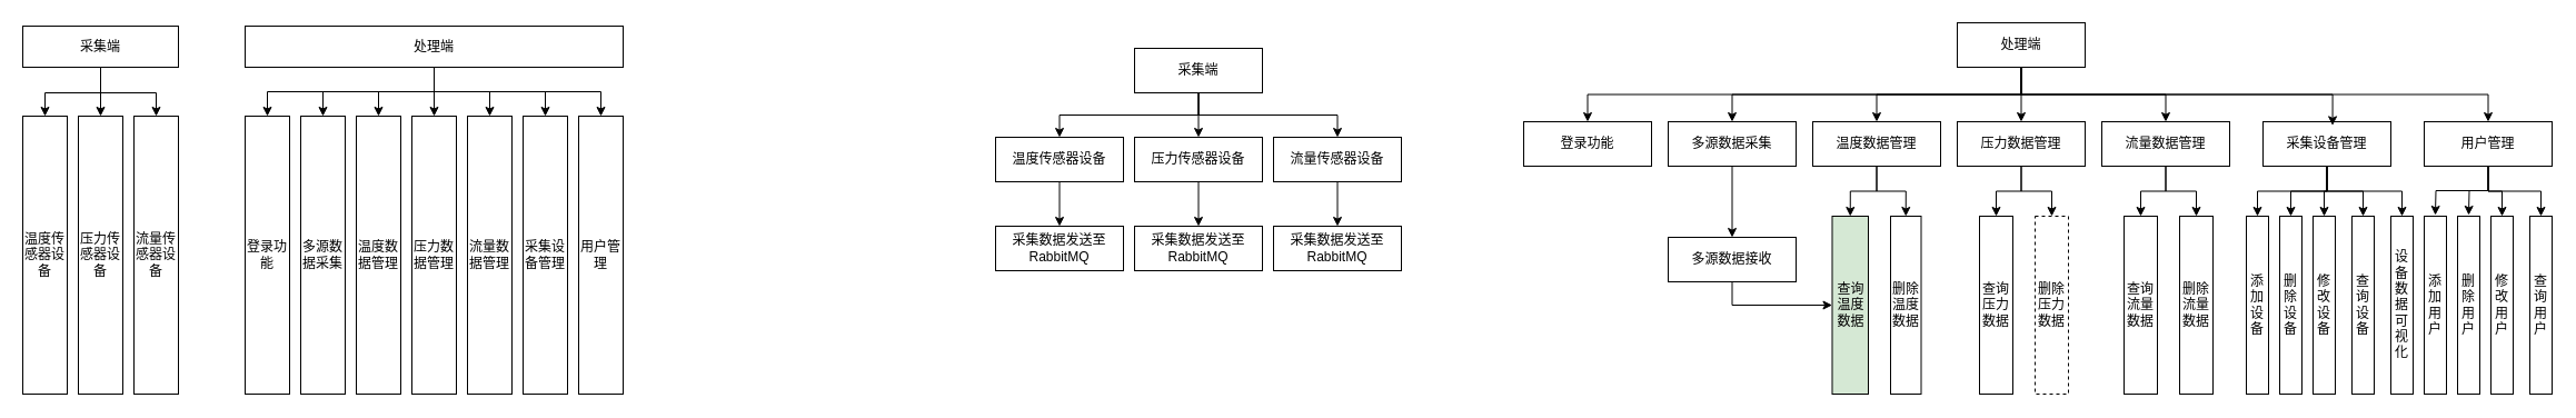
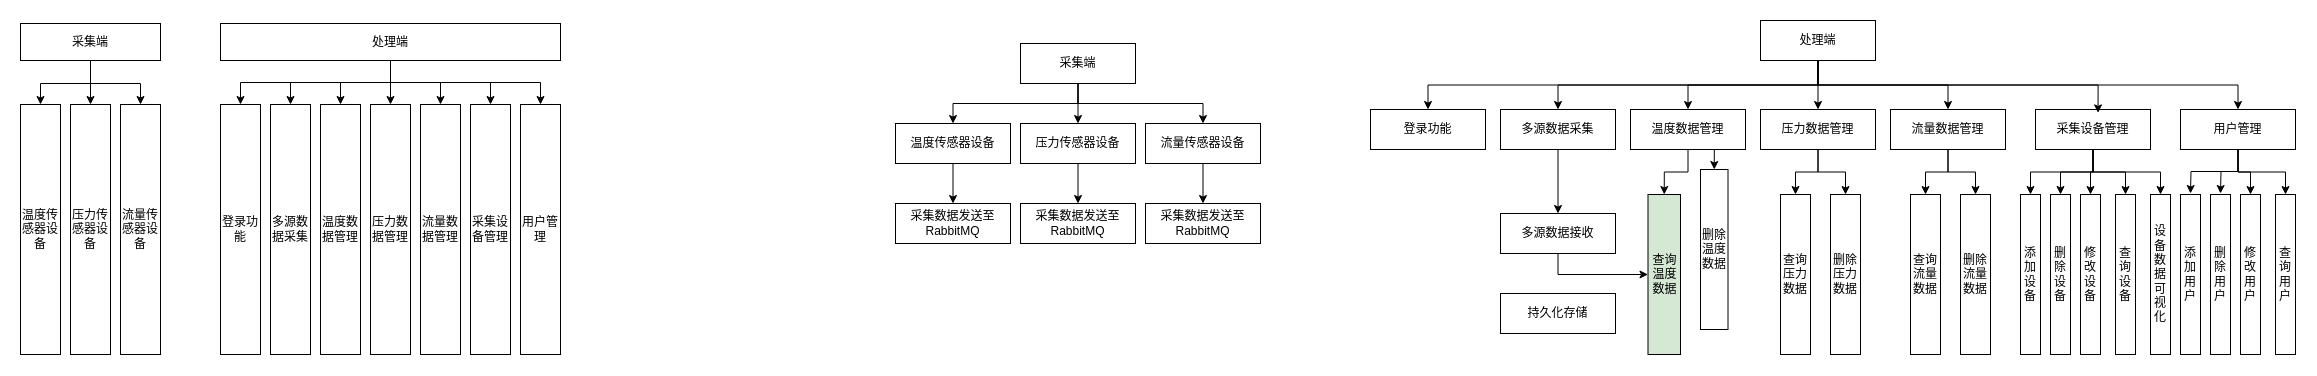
  <mxCell id="0" />
  <mxCell id="1" parent="0" />
  <mxCell id="2" value="登录功能" style="rounded=0;whiteSpace=wrap;html=1;" vertex="1" parent="1"><mxGeometry x="220" y="104" width="40" height="250" as="geometry" /></mxCell>
  <mxCell id="3" value="多源数据采集" style="rounded=0;whiteSpace=wrap;html=1;" vertex="1" parent="1"><mxGeometry x="270" y="104" width="40" height="250" as="geometry" /></mxCell>
  <mxCell id="4" value="温度数据管理" style="rounded=0;whiteSpace=wrap;html=1;" vertex="1" parent="1"><mxGeometry x="320" y="104" width="40" height="250" as="geometry" /></mxCell>
  <mxCell id="5" value="压力数据管理" style="rounded=0;whiteSpace=wrap;html=1;" vertex="1" parent="1"><mxGeometry x="370" y="104" width="40" height="250" as="geometry" /></mxCell>
  <mxCell id="6" value="流量数据管理" style="rounded=0;whiteSpace=wrap;html=1;" vertex="1" parent="1"><mxGeometry x="420" y="104" width="40" height="250" as="geometry" /></mxCell>
  <mxCell id="7" value="采集设备管理" style="rounded=0;whiteSpace=wrap;html=1;" vertex="1" parent="1"><mxGeometry x="470" y="104" width="40" height="250" as="geometry" /></mxCell>
  <mxCell id="8" value="用户管理" style="rounded=0;whiteSpace=wrap;html=1;" vertex="1" parent="1"><mxGeometry x="520" y="104" width="40" height="250" as="geometry" /></mxCell>
  <mxCell id="9" value="温度传感器设备" style="rounded=0;whiteSpace=wrap;html=1;" vertex="1" parent="1"><mxGeometry x="20" y="104" width="40" height="250" as="geometry" /></mxCell>
  <mxCell id="10" value="压力传感器设备" style="rounded=0;whiteSpace=wrap;html=1;" vertex="1" parent="1"><mxGeometry x="70" y="104" width="40" height="250" as="geometry" /></mxCell>
  <mxCell id="11" value="流量传感器设备" style="rounded=0;whiteSpace=wrap;html=1;" vertex="1" parent="1"><mxGeometry x="120" y="104" width="40" height="250" as="geometry" /></mxCell>
  <mxCell id="12" style="edgeStyle=orthogonalEdgeStyle;rounded=0;orthogonalLoop=1;jettySize=auto;html=1;exitX=0.5;exitY=1;exitDx=0;exitDy=0;entryX=0.5;entryY=0;entryDx=0;entryDy=0;" edge="1" parent="1" source="15" target="9"><mxGeometry relative="1" as="geometry"><Array as="points"><mxPoint x="90" y="83" /><mxPoint x="40" y="83" /></Array></mxGeometry></mxCell>
  <mxCell id="13" style="edgeStyle=orthogonalEdgeStyle;rounded=0;orthogonalLoop=1;jettySize=auto;html=1;exitX=0.5;exitY=1;exitDx=0;exitDy=0;" edge="1" parent="1" source="15" target="10"><mxGeometry relative="1" as="geometry" /></mxCell>
  <mxCell id="14" style="edgeStyle=orthogonalEdgeStyle;rounded=0;orthogonalLoop=1;jettySize=auto;html=1;exitX=0.5;exitY=1;exitDx=0;exitDy=0;" edge="1" parent="1" source="15" target="11"><mxGeometry relative="1" as="geometry"><Array as="points"><mxPoint x="90" y="83" /><mxPoint x="140" y="83" /></Array></mxGeometry></mxCell>
  <mxCell id="15" value="采集端" style="rounded=0;whiteSpace=wrap;html=1;" vertex="1" parent="1"><mxGeometry x="20" y="23" width="140" height="37" as="geometry" /></mxCell>
  <mxCell id="16" style="edgeStyle=orthogonalEdgeStyle;rounded=0;orthogonalLoop=1;jettySize=auto;html=1;exitX=0.5;exitY=1;exitDx=0;exitDy=0;entryX=0.5;entryY=0;entryDx=0;entryDy=0;" edge="1" parent="1" source="23" target="2"><mxGeometry relative="1" as="geometry" /></mxCell>
  <mxCell id="17" style="edgeStyle=orthogonalEdgeStyle;rounded=0;orthogonalLoop=1;jettySize=auto;html=1;exitX=0.5;exitY=1;exitDx=0;exitDy=0;entryX=0.5;entryY=0;entryDx=0;entryDy=0;" edge="1" parent="1" source="23" target="3"><mxGeometry relative="1" as="geometry" /></mxCell>
  <mxCell id="18" style="edgeStyle=orthogonalEdgeStyle;rounded=0;orthogonalLoop=1;jettySize=auto;html=1;exitX=0.5;exitY=1;exitDx=0;exitDy=0;entryX=0.5;entryY=0;entryDx=0;entryDy=0;" edge="1" parent="1" source="23" target="4"><mxGeometry relative="1" as="geometry" /></mxCell>
  <mxCell id="19" style="edgeStyle=orthogonalEdgeStyle;rounded=0;orthogonalLoop=1;jettySize=auto;html=1;exitX=0.5;exitY=1;exitDx=0;exitDy=0;entryX=0.5;entryY=0;entryDx=0;entryDy=0;" edge="1" parent="1" source="23" target="5"><mxGeometry relative="1" as="geometry" /></mxCell>
  <mxCell id="20" style="edgeStyle=orthogonalEdgeStyle;rounded=0;orthogonalLoop=1;jettySize=auto;html=1;exitX=0.5;exitY=1;exitDx=0;exitDy=0;entryX=0.5;entryY=0;entryDx=0;entryDy=0;" edge="1" parent="1" source="23" target="6"><mxGeometry relative="1" as="geometry" /></mxCell>
  <mxCell id="21" style="edgeStyle=orthogonalEdgeStyle;rounded=0;orthogonalLoop=1;jettySize=auto;html=1;exitX=0.5;exitY=1;exitDx=0;exitDy=0;entryX=0.5;entryY=0;entryDx=0;entryDy=0;" edge="1" parent="1" source="23" target="7"><mxGeometry relative="1" as="geometry" /></mxCell>
  <mxCell id="22" style="edgeStyle=orthogonalEdgeStyle;rounded=0;orthogonalLoop=1;jettySize=auto;html=1;exitX=0.5;exitY=1;exitDx=0;exitDy=0;entryX=0.5;entryY=0;entryDx=0;entryDy=0;" edge="1" parent="1" source="23" target="8"><mxGeometry relative="1" as="geometry" /></mxCell>
  <mxCell id="23" value="处理端" style="rounded=0;whiteSpace=wrap;html=1;" vertex="1" parent="1"><mxGeometry x="220" y="23" width="340" height="37" as="geometry" /></mxCell>
  <mxCell id="24" style="edgeStyle=orthogonalEdgeStyle;rounded=0;orthogonalLoop=1;jettySize=auto;html=1;exitX=0.5;exitY=1;exitDx=0;exitDy=0;entryX=0.5;entryY=0;entryDx=0;entryDy=0;" edge="1" parent="1" source="25" target="34"><mxGeometry relative="1" as="geometry" /></mxCell>
  <mxCell id="25" value="温度传感器设备" style="rounded=0;whiteSpace=wrap;html=1;" vertex="1" parent="1"><mxGeometry x="895" y="123" width="115" height="40" as="geometry" /></mxCell>
  <mxCell id="26" style="edgeStyle=orthogonalEdgeStyle;rounded=0;orthogonalLoop=1;jettySize=auto;html=1;exitX=0.5;exitY=1;exitDx=0;exitDy=0;entryX=0.5;entryY=0;entryDx=0;entryDy=0;" edge="1" parent="1" source="27" target="35"><mxGeometry relative="1" as="geometry" /></mxCell>
  <mxCell id="27" value="压力传感器设备" style="rounded=0;whiteSpace=wrap;html=1;" vertex="1" parent="1"><mxGeometry x="1020" y="123" width="115" height="40" as="geometry" /></mxCell>
  <mxCell id="28" style="edgeStyle=orthogonalEdgeStyle;rounded=0;orthogonalLoop=1;jettySize=auto;html=1;exitX=0.5;exitY=1;exitDx=0;exitDy=0;entryX=0.5;entryY=0;entryDx=0;entryDy=0;" edge="1" parent="1" source="29" target="36"><mxGeometry relative="1" as="geometry" /></mxCell>
  <mxCell id="29" value="流量传感器设备" style="rounded=0;whiteSpace=wrap;html=1;" vertex="1" parent="1"><mxGeometry x="1145" y="123" width="115" height="40" as="geometry" /></mxCell>
  <mxCell id="30" style="edgeStyle=orthogonalEdgeStyle;rounded=0;orthogonalLoop=1;jettySize=auto;html=1;exitX=0.5;exitY=1;exitDx=0;exitDy=0;entryX=0.5;entryY=0;entryDx=0;entryDy=0;" edge="1" parent="1" source="33" target="27"><mxGeometry relative="1" as="geometry" /></mxCell>
  <mxCell id="31" style="edgeStyle=orthogonalEdgeStyle;rounded=0;orthogonalLoop=1;jettySize=auto;html=1;exitX=0.5;exitY=1;exitDx=0;exitDy=0;entryX=0.5;entryY=0;entryDx=0;entryDy=0;" edge="1" parent="1" source="33" target="25"><mxGeometry relative="1" as="geometry" /></mxCell>
  <mxCell id="32" style="edgeStyle=orthogonalEdgeStyle;rounded=0;orthogonalLoop=1;jettySize=auto;html=1;exitX=0.5;exitY=1;exitDx=0;exitDy=0;entryX=0.5;entryY=0;entryDx=0;entryDy=0;" edge="1" parent="1" source="33" target="29"><mxGeometry relative="1" as="geometry" /></mxCell>
  <mxCell id="33" value="采集端" style="rounded=0;whiteSpace=wrap;html=1;" vertex="1" parent="1"><mxGeometry x="1020" y="43" width="115" height="40" as="geometry" /></mxCell>
  <mxCell id="34" value="采集数据发送至RabbitMQ" style="rounded=0;whiteSpace=wrap;html=1;" vertex="1" parent="1"><mxGeometry x="895" y="203" width="115" height="40" as="geometry" /></mxCell>
  <mxCell id="35" value="采集数据发送至RabbitMQ" style="rounded=0;whiteSpace=wrap;html=1;" vertex="1" parent="1"><mxGeometry x="1020" y="203" width="115" height="40" as="geometry" /></mxCell>
  <mxCell id="36" value="采集数据发送至RabbitMQ" style="rounded=0;whiteSpace=wrap;html=1;" vertex="1" parent="1"><mxGeometry x="1145" y="203" width="115" height="40" as="geometry" /></mxCell>
  <mxCell id="37" style="edgeStyle=orthogonalEdgeStyle;rounded=0;orthogonalLoop=1;jettySize=auto;html=1;exitX=0.5;exitY=1;exitDx=0;exitDy=0;entryX=0.5;entryY=0;entryDx=0;entryDy=0;" edge="1" parent="1" source="43" target="46"><mxGeometry relative="1" as="geometry" /></mxCell>
  <mxCell id="38" style="edgeStyle=orthogonalEdgeStyle;rounded=0;orthogonalLoop=1;jettySize=auto;html=1;exitX=0.5;exitY=1;exitDx=0;exitDy=0;entryX=0.5;entryY=0;entryDx=0;entryDy=0;" edge="1" parent="1" source="43" target="44"><mxGeometry relative="1" as="geometry" /></mxCell>
  <mxCell id="39" style="edgeStyle=orthogonalEdgeStyle;rounded=0;orthogonalLoop=1;jettySize=auto;html=1;exitX=0.5;exitY=1;exitDx=0;exitDy=0;entryX=0.5;entryY=0;entryDx=0;entryDy=0;" edge="1" parent="1" source="43" target="49"><mxGeometry relative="1" as="geometry" /></mxCell>
  <mxCell id="40" style="edgeStyle=orthogonalEdgeStyle;rounded=0;orthogonalLoop=1;jettySize=auto;html=1;exitX=0.5;exitY=1;exitDx=0;exitDy=0;entryX=0.5;entryY=0;entryDx=0;entryDy=0;" edge="1" parent="1" source="43" target="52"><mxGeometry relative="1" as="geometry" /></mxCell>
  <mxCell id="41" style="edgeStyle=orthogonalEdgeStyle;rounded=0;orthogonalLoop=1;jettySize=auto;html=1;exitX=0.5;exitY=1;exitDx=0;exitDy=0;entryX=0.5;entryY=0;entryDx=0;entryDy=0;" edge="1" parent="1" source="43" target="55"><mxGeometry relative="1" as="geometry" /></mxCell>
  <mxCell id="42" style="edgeStyle=orthogonalEdgeStyle;rounded=0;orthogonalLoop=1;jettySize=auto;html=1;exitX=0.5;exitY=1;exitDx=0;exitDy=0;entryX=0.5;entryY=0;entryDx=0;entryDy=0;" edge="1" parent="1" source="43" target="66"><mxGeometry relative="1" as="geometry" /></mxCell>
  <mxCell id="43" value="处理端" style="rounded=0;whiteSpace=wrap;html=1;" vertex="1" parent="1"><mxGeometry x="1760" y="20" width="115" height="40" as="geometry" /></mxCell>
  <mxCell id="44" value="登录功能" style="rounded=0;whiteSpace=wrap;html=1;" vertex="1" parent="1"><mxGeometry x="1370" y="109" width="115" height="40" as="geometry" /></mxCell>
  <mxCell id="45" style="edgeStyle=orthogonalEdgeStyle;rounded=0;orthogonalLoop=1;jettySize=auto;html=1;exitX=0.5;exitY=1;exitDx=0;exitDy=0;" edge="1" parent="1" source="46" target="83"><mxGeometry relative="1" as="geometry" /></mxCell>
  <mxCell id="46" value="多源数据采集" style="rounded=0;whiteSpace=wrap;html=1;" vertex="1" parent="1"><mxGeometry x="1500" y="109" width="115" height="40" as="geometry" /></mxCell>
  <mxCell id="47" style="edgeStyle=orthogonalEdgeStyle;rounded=0;orthogonalLoop=1;jettySize=auto;html=1;exitX=0.5;exitY=1;exitDx=0;exitDy=0;entryX=0.5;entryY=0;entryDx=0;entryDy=0;" edge="1" parent="1" source="49" target="80"><mxGeometry relative="1" as="geometry" /></mxCell>
  <mxCell id="48" style="edgeStyle=orthogonalEdgeStyle;rounded=0;orthogonalLoop=1;jettySize=auto;html=1;exitX=0.5;exitY=1;exitDx=0;exitDy=0;entryX=0.5;entryY=0;entryDx=0;entryDy=0;" edge="1" parent="1" source="49" target="81"><mxGeometry relative="1" as="geometry" /></mxCell>
  <mxCell id="49" value="温度数据管理" style="rounded=0;whiteSpace=wrap;html=1;" vertex="1" parent="1"><mxGeometry x="1630" y="109" width="115" height="40" as="geometry" /></mxCell>
  <mxCell id="50" style="edgeStyle=orthogonalEdgeStyle;rounded=0;orthogonalLoop=1;jettySize=auto;html=1;exitX=0.5;exitY=1;exitDx=0;exitDy=0;entryX=0.5;entryY=0;entryDx=0;entryDy=0;" edge="1" parent="1" source="52" target="78"><mxGeometry relative="1" as="geometry" /></mxCell>
  <mxCell id="51" style="edgeStyle=orthogonalEdgeStyle;rounded=0;orthogonalLoop=1;jettySize=auto;html=1;exitX=0.5;exitY=1;exitDx=0;exitDy=0;entryX=0.5;entryY=0;entryDx=0;entryDy=0;" edge="1" parent="1" source="52" target="79"><mxGeometry relative="1" as="geometry" /></mxCell>
  <mxCell id="52" value="压力数据管理" style="rounded=0;whiteSpace=wrap;html=1;" vertex="1" parent="1"><mxGeometry x="1760" y="109" width="115" height="40" as="geometry" /></mxCell>
  <mxCell id="53" style="edgeStyle=orthogonalEdgeStyle;rounded=0;orthogonalLoop=1;jettySize=auto;html=1;exitX=0.5;exitY=1;exitDx=0;exitDy=0;entryX=0.5;entryY=0;entryDx=0;entryDy=0;" edge="1" parent="1" source="55" target="76"><mxGeometry relative="1" as="geometry" /></mxCell>
  <mxCell id="54" style="edgeStyle=orthogonalEdgeStyle;rounded=0;orthogonalLoop=1;jettySize=auto;html=1;exitX=0.5;exitY=1;exitDx=0;exitDy=0;entryX=0.5;entryY=0;entryDx=0;entryDy=0;" edge="1" parent="1" source="55" target="77"><mxGeometry relative="1" as="geometry" /></mxCell>
  <mxCell id="55" value="流量数据管理" style="rounded=0;whiteSpace=wrap;html=1;" vertex="1" parent="1"><mxGeometry x="1890" y="109" width="115" height="40" as="geometry" /></mxCell>
  <mxCell id="56" style="edgeStyle=orthogonalEdgeStyle;rounded=0;orthogonalLoop=1;jettySize=auto;html=1;exitX=0.5;exitY=1;exitDx=0;exitDy=0;entryX=0.5;entryY=0;entryDx=0;entryDy=0;" edge="1" parent="1" source="61" target="71"><mxGeometry relative="1" as="geometry" /></mxCell>
  <mxCell id="57" style="edgeStyle=orthogonalEdgeStyle;rounded=0;orthogonalLoop=1;jettySize=auto;html=1;exitX=0.5;exitY=1;exitDx=0;exitDy=0;entryX=0.5;entryY=0;entryDx=0;entryDy=0;" edge="1" parent="1" source="61" target="72"><mxGeometry relative="1" as="geometry" /></mxCell>
  <mxCell id="58" style="edgeStyle=orthogonalEdgeStyle;rounded=0;orthogonalLoop=1;jettySize=auto;html=1;exitX=0.5;exitY=1;exitDx=0;exitDy=0;entryX=0.5;entryY=0;entryDx=0;entryDy=0;" edge="1" parent="1" source="61" target="73"><mxGeometry relative="1" as="geometry" /></mxCell>
  <mxCell id="59" style="edgeStyle=orthogonalEdgeStyle;rounded=0;orthogonalLoop=1;jettySize=auto;html=1;exitX=0.5;exitY=1;exitDx=0;exitDy=0;entryX=0.5;entryY=0;entryDx=0;entryDy=0;" edge="1" parent="1" source="61" target="74"><mxGeometry relative="1" as="geometry" /></mxCell>
  <mxCell id="60" style="edgeStyle=orthogonalEdgeStyle;rounded=0;orthogonalLoop=1;jettySize=auto;html=1;exitX=0.5;exitY=1;exitDx=0;exitDy=0;" edge="1" parent="1" source="61" target="75"><mxGeometry relative="1" as="geometry" /></mxCell>
  <mxCell id="61" value="采集设备管理" style="rounded=0;whiteSpace=wrap;html=1;" vertex="1" parent="1"><mxGeometry x="2035" y="109" width="115" height="40" as="geometry" /></mxCell>
  <mxCell id="62" style="edgeStyle=orthogonalEdgeStyle;rounded=0;orthogonalLoop=1;jettySize=auto;html=1;exitX=0.5;exitY=1;exitDx=0;exitDy=0;" edge="1" parent="1" source="66"><mxGeometry relative="1" as="geometry"><mxPoint x="2190" y="193" as="targetPoint" /></mxGeometry></mxCell>
  <mxCell id="63" style="edgeStyle=orthogonalEdgeStyle;rounded=0;orthogonalLoop=1;jettySize=auto;html=1;exitX=0.5;exitY=1;exitDx=0;exitDy=0;" edge="1" parent="1" source="66"><mxGeometry relative="1" as="geometry"><mxPoint x="2220" y="193" as="targetPoint" /></mxGeometry></mxCell>
  <mxCell id="64" style="edgeStyle=orthogonalEdgeStyle;rounded=0;orthogonalLoop=1;jettySize=auto;html=1;exitX=0.5;exitY=1;exitDx=0;exitDy=0;entryX=0.5;entryY=0;entryDx=0;entryDy=0;" edge="1" parent="1" source="66" target="69"><mxGeometry relative="1" as="geometry" /></mxCell>
  <mxCell id="65" style="edgeStyle=orthogonalEdgeStyle;rounded=0;orthogonalLoop=1;jettySize=auto;html=1;exitX=0.5;exitY=1;exitDx=0;exitDy=0;entryX=0.5;entryY=0;entryDx=0;entryDy=0;" edge="1" parent="1" source="66" target="70"><mxGeometry relative="1" as="geometry" /></mxCell>
  <mxCell id="66" value="用户管理" style="rounded=0;whiteSpace=wrap;html=1;" vertex="1" parent="1"><mxGeometry x="2180" y="109" width="115" height="40" as="geometry" /></mxCell>
  <mxCell id="67" value="添加用户" style="rounded=0;whiteSpace=wrap;html=1;" vertex="1" parent="1"><mxGeometry x="2180" y="194" width="20" height="160" as="geometry" /></mxCell>
  <mxCell id="68" value="删除用户" style="rounded=0;whiteSpace=wrap;html=1;" vertex="1" parent="1"><mxGeometry x="2210" y="194" width="20" height="160" as="geometry" /></mxCell>
  <mxCell id="69" value="修改用户" style="rounded=0;whiteSpace=wrap;html=1;" vertex="1" parent="1"><mxGeometry x="2240" y="194" width="20" height="160" as="geometry" /></mxCell>
  <mxCell id="70" value="查询用户" style="rounded=0;whiteSpace=wrap;html=1;" vertex="1" parent="1"><mxGeometry x="2275" y="194" width="20" height="160" as="geometry" /></mxCell>
  <mxCell id="71" value="添加设备" style="rounded=0;whiteSpace=wrap;html=1;" vertex="1" parent="1"><mxGeometry x="2020" y="194" width="20" height="160" as="geometry" /></mxCell>
  <mxCell id="72" value="删除设备" style="rounded=0;whiteSpace=wrap;html=1;" vertex="1" parent="1"><mxGeometry x="2050" y="194" width="20" height="160" as="geometry" /></mxCell>
  <mxCell id="73" value="修改设备" style="rounded=0;whiteSpace=wrap;html=1;" vertex="1" parent="1"><mxGeometry x="2080" y="194" width="20" height="160" as="geometry" /></mxCell>
  <mxCell id="74" value="查询设备" style="rounded=0;whiteSpace=wrap;html=1;" vertex="1" parent="1"><mxGeometry x="2115" y="194" width="20" height="160" as="geometry" /></mxCell>
  <mxCell id="75" value="设备数据可视化" style="rounded=0;whiteSpace=wrap;html=1;" vertex="1" parent="1"><mxGeometry x="2150" y="194" width="20" height="160" as="geometry" /></mxCell>
  <mxCell id="76" value="查询流量数据" style="rounded=0;whiteSpace=wrap;html=1;" vertex="1" parent="1"><mxGeometry x="1910" y="194" width="30" height="160" as="geometry" /></mxCell>
  <mxCell id="77" value="删除流量数据" style="rounded=0;whiteSpace=wrap;html=1;" vertex="1" parent="1"><mxGeometry x="1960" y="194" width="30" height="160" as="geometry" /></mxCell>
  <mxCell id="78" value="查询压力数据" style="rounded=0;whiteSpace=wrap;html=1;" vertex="1" parent="1"><mxGeometry x="1780" y="194" width="30" height="160" as="geometry" /></mxCell>
- <mxCell id="79" value="删除压力数据" style="rounded=0;whiteSpace=wrap;html=1;dashed=1;" vertex="1" parent="1"><mxGeometry x="1830" y="194" width="30" height="160" as="geometry" /></mxCell>
+ <mxCell id="79" value="删除压力数据" style="rounded=0;whiteSpace=wrap;html=1;" vertex="1" parent="1"><mxGeometry x="1830" y="194" width="30" height="160" as="geometry" /></mxCell>
  <mxCell id="80" value="查询温度数据" style="rounded=0;whiteSpace=wrap;html=1;fillColor=#d5e8d4;" vertex="1" parent="1"><mxGeometry x="1647.5" y="194" width="32.5" height="160" as="geometry" /></mxCell>
- <mxCell id="81" value="删除温度数据" style="rounded=0;whiteSpace=wrap;html=1;" vertex="1" parent="1"><mxGeometry x="1700" y="194" width="27.5" height="160" as="geometry" /></mxCell>
+ <mxCell id="81" value="删除温度数据" style="rounded=0;whiteSpace=wrap;html=1;" vertex="1" parent="1"><mxGeometry x="1700" y="169" width="27.5" height="160" as="geometry" /></mxCell>
  <mxCell id="82" style="edgeStyle=orthogonalEdgeStyle;rounded=0;orthogonalLoop=1;jettySize=auto;html=1;exitX=0.5;exitY=1;exitDx=0;exitDy=0;" edge="1" parent="1" source="83" target="80"><mxGeometry relative="1" as="geometry" /></mxCell>
  <mxCell id="83" value="多源数据接收" style="rounded=0;whiteSpace=wrap;html=1;" vertex="1" parent="1"><mxGeometry x="1500" y="213" width="115" height="40" as="geometry" /></mxCell>
+ <mxCell id="84" value="持久化存储" style="rounded=0;whiteSpace=wrap;html=1;" vertex="1" parent="1"><mxGeometry x="1500" y="293" width="115" height="40" as="geometry" /></mxCell>
  <mxCell id="85" style="edgeStyle=orthogonalEdgeStyle;rounded=0;orthogonalLoop=1;jettySize=auto;html=1;exitX=0.5;exitY=1;exitDx=0;exitDy=0;entryX=0.544;entryY=0.085;entryDx=0;entryDy=0;entryPerimeter=0;" edge="1" parent="1" source="43" target="61"><mxGeometry relative="1" as="geometry" /></mxCell>
